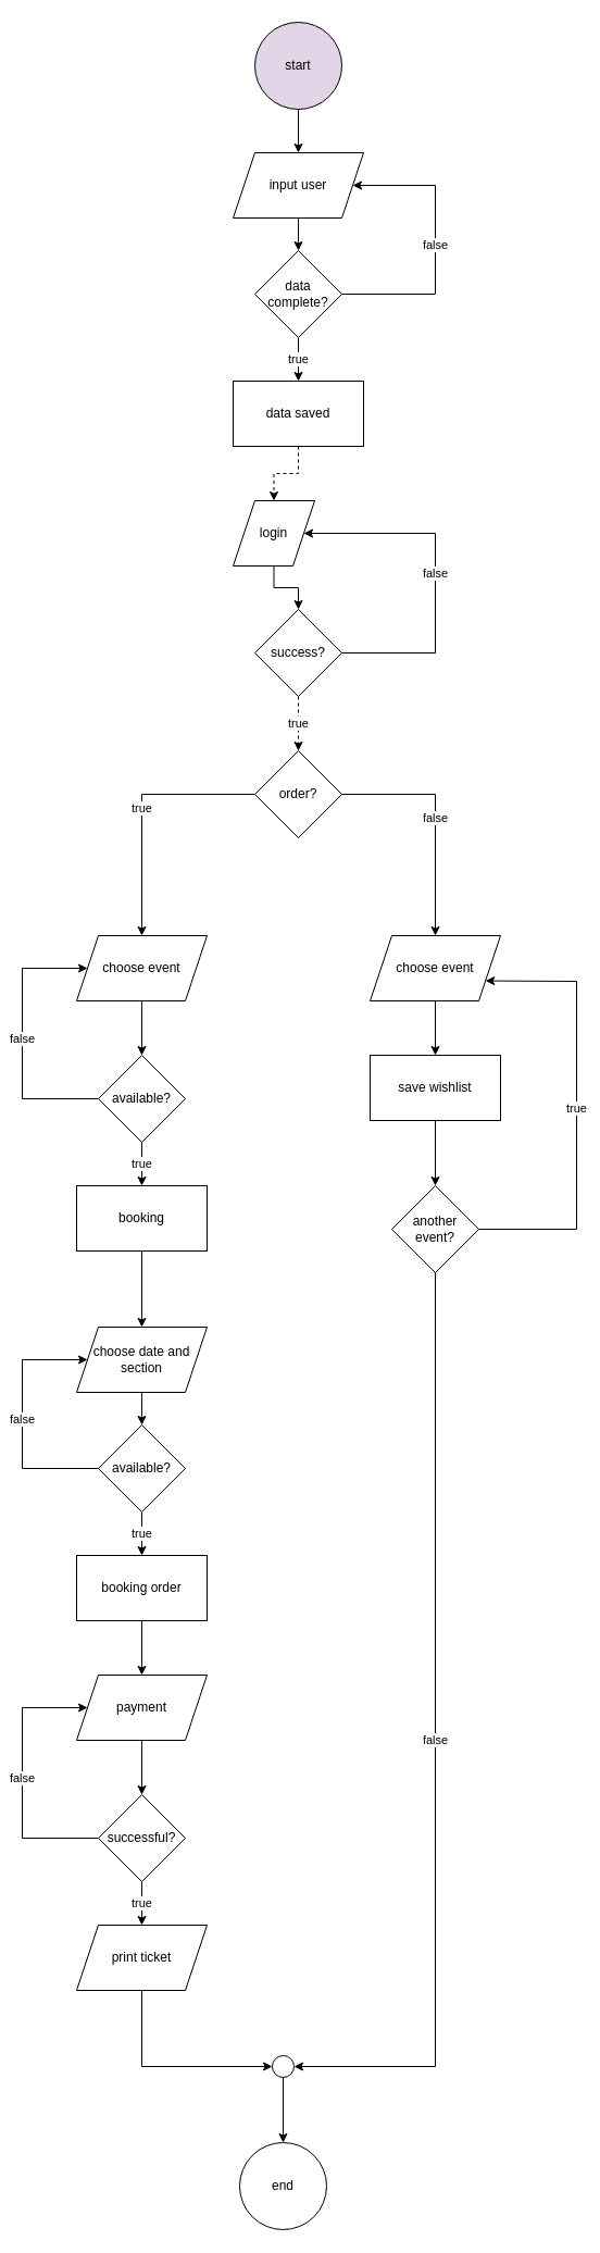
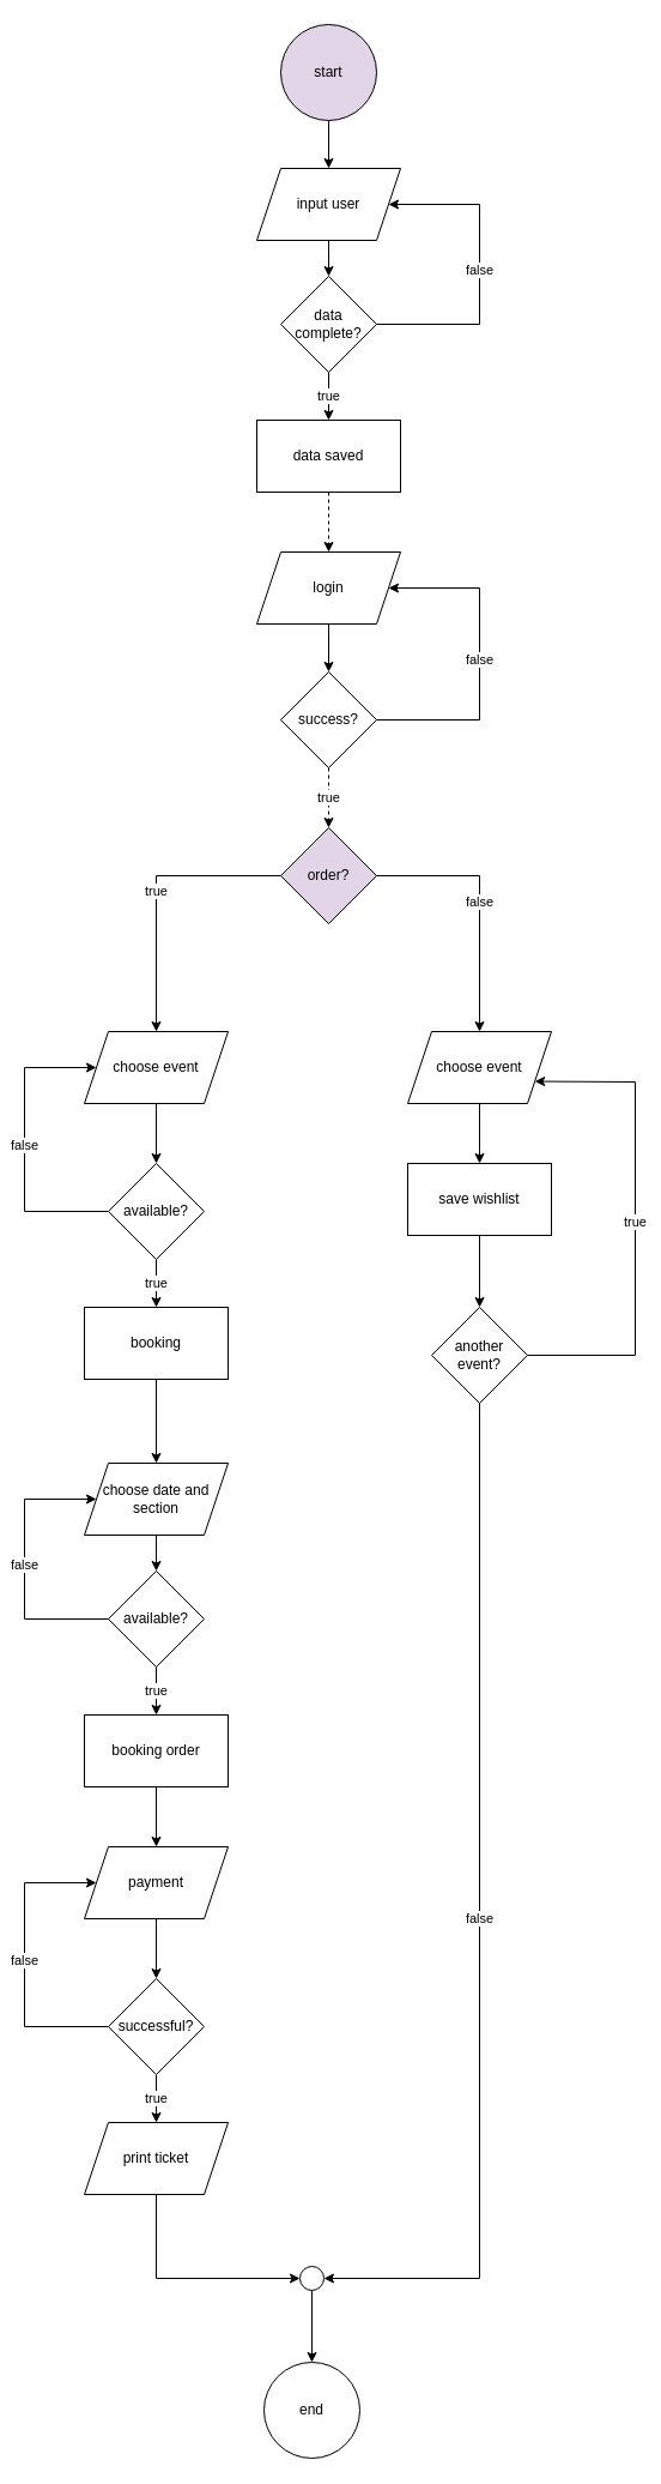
  <mxCell id="0" />
  <mxCell id="1" parent="0" />
  <mxCell id="2" value="" style="edgeStyle=orthogonalEdgeStyle;rounded=0;orthogonalLoop=1;jettySize=auto;html=1;" edge="1" parent="1" source="3" target="5"><mxGeometry relative="1" as="geometry" /></mxCell>
  <mxCell id="3" value="start" style="ellipse;whiteSpace=wrap;html=1;aspect=fixed;fillColor=#e1d5e7;" vertex="1" parent="1"><mxGeometry x="234" y="20" width="80" height="80" as="geometry" /></mxCell>
  <mxCell id="4" value="" style="edgeStyle=orthogonalEdgeStyle;rounded=0;orthogonalLoop=1;jettySize=auto;html=1;" edge="1" parent="1" source="5" target="9"><mxGeometry relative="1" as="geometry" /></mxCell>
  <mxCell id="5" value="input user" style="shape=parallelogram;perimeter=parallelogramPerimeter;whiteSpace=wrap;html=1;fixedSize=1;" vertex="1" parent="1"><mxGeometry x="214" y="140" width="120" height="60" as="geometry" /></mxCell>
  <mxCell id="6" value="" style="edgeStyle=orthogonalEdgeStyle;rounded=0;orthogonalLoop=1;jettySize=auto;html=1;dashed=1;" edge="1" parent="1" source="7" target="12"><mxGeometry relative="1" as="geometry" /></mxCell>
  <mxCell id="7" value="data saved" style="rounded=0;whiteSpace=wrap;html=1;" vertex="1" parent="1"><mxGeometry x="214" y="350" width="120" height="60" as="geometry" /></mxCell>
  <mxCell id="8" value="true" style="edgeStyle=orthogonalEdgeStyle;rounded=0;orthogonalLoop=1;jettySize=auto;html=1;" edge="1" parent="1" source="9" target="7"><mxGeometry relative="1" as="geometry" /></mxCell>
  <mxCell id="9" value="data complete?" style="rhombus;whiteSpace=wrap;html=1;" vertex="1" parent="1"><mxGeometry x="234" y="230" width="80" height="80" as="geometry" /></mxCell>
  <mxCell id="10" value="false" style="endArrow=classic;html=1;rounded=0;entryX=1;entryY=0.5;entryDx=0;entryDy=0;exitX=1;exitY=0.5;exitDx=0;exitDy=0;" edge="1" parent="1" source="9" target="5"><mxGeometry width="50" height="50" relative="1" as="geometry"><mxPoint x="490" y="240" as="sourcePoint" /><mxPoint x="300" y="540" as="targetPoint" /><Array as="points"><mxPoint x="400" y="270" /><mxPoint x="400" y="220" /><mxPoint x="400" y="170" /></Array></mxGeometry></mxCell>
  <mxCell id="11" value="" style="edgeStyle=orthogonalEdgeStyle;rounded=0;orthogonalLoop=1;jettySize=auto;html=1;" edge="1" parent="1" source="12" target="14"><mxGeometry relative="1" as="geometry" /></mxCell>
- <mxCell id="12" value="login" style="shape=parallelogram;perimeter=parallelogramPerimeter;whiteSpace=wrap;html=1;fixedSize=1;" vertex="1" parent="1"><mxGeometry x="214" y="460" width="75" height="60" as="geometry" /></mxCell>
+ <mxCell id="12" value="login" style="shape=parallelogram;perimeter=parallelogramPerimeter;whiteSpace=wrap;html=1;fixedSize=1;" vertex="1" parent="1"><mxGeometry x="214" y="460" width="120" height="60" as="geometry" /></mxCell>
  <mxCell id="13" value="true" style="edgeStyle=orthogonalEdgeStyle;rounded=0;orthogonalLoop=1;jettySize=auto;html=1;dashed=1;" edge="1" parent="1" source="14" target="36"><mxGeometry relative="1" as="geometry" /></mxCell>
  <mxCell id="14" value="success?" style="rhombus;whiteSpace=wrap;html=1;" vertex="1" parent="1"><mxGeometry x="234" y="560" width="80" height="80" as="geometry" /></mxCell>
  <mxCell id="15" value="false" style="endArrow=classic;html=1;rounded=0;exitX=1;exitY=0.5;exitDx=0;exitDy=0;entryX=1;entryY=0.5;entryDx=0;entryDy=0;" edge="1" parent="1" source="14" target="12"><mxGeometry width="50" height="50" relative="1" as="geometry"><mxPoint x="490" y="570" as="sourcePoint" /><mxPoint x="300" y="540" as="targetPoint" /><Array as="points"><mxPoint x="400" y="600" /><mxPoint x="400" y="490" /></Array></mxGeometry></mxCell>
  <mxCell id="16" value="" style="edgeStyle=orthogonalEdgeStyle;rounded=0;orthogonalLoop=1;jettySize=auto;html=1;" edge="1" parent="1" source="17" target="19"><mxGeometry relative="1" as="geometry" /></mxCell>
  <mxCell id="17" value="choose event" style="shape=parallelogram;perimeter=parallelogramPerimeter;whiteSpace=wrap;html=1;fixedSize=1;" vertex="1" parent="1"><mxGeometry x="70" y="860" width="120" height="60" as="geometry" /></mxCell>
  <mxCell id="18" value="true" style="edgeStyle=orthogonalEdgeStyle;rounded=0;orthogonalLoop=1;jettySize=auto;html=1;" edge="1" parent="1" source="19" target="22"><mxGeometry relative="1" as="geometry" /></mxCell>
  <mxCell id="19" value="available?" style="rhombus;whiteSpace=wrap;html=1;" vertex="1" parent="1"><mxGeometry x="90" y="970" width="80" height="80" as="geometry" /></mxCell>
  <mxCell id="20" value="false" style="endArrow=classic;html=1;rounded=0;exitX=0;exitY=0.5;exitDx=0;exitDy=0;entryX=0;entryY=0.5;entryDx=0;entryDy=0;" edge="1" parent="1" source="19" target="17"><mxGeometry width="50" height="50" relative="1" as="geometry"><mxPoint x="-50" y="980" as="sourcePoint" /><mxPoint x="420" y="710" as="targetPoint" /><Array as="points"><mxPoint x="20" y="1010" /><mxPoint x="20" y="950" /><mxPoint x="20" y="890" /></Array></mxGeometry></mxCell>
  <mxCell id="21" value="" style="edgeStyle=orthogonalEdgeStyle;rounded=0;orthogonalLoop=1;jettySize=auto;html=1;" edge="1" parent="1" source="22" target="24"><mxGeometry relative="1" as="geometry" /></mxCell>
  <mxCell id="22" value="booking" style="rounded=0;whiteSpace=wrap;html=1;" vertex="1" parent="1"><mxGeometry x="70" y="1090" width="120" height="60" as="geometry" /></mxCell>
  <mxCell id="23" value="" style="edgeStyle=orthogonalEdgeStyle;rounded=0;orthogonalLoop=1;jettySize=auto;html=1;" edge="1" parent="1" source="24" target="26"><mxGeometry relative="1" as="geometry" /></mxCell>
  <mxCell id="24" value="choose date and section" style="shape=parallelogram;perimeter=parallelogramPerimeter;whiteSpace=wrap;html=1;fixedSize=1;" vertex="1" parent="1"><mxGeometry x="70" y="1220" width="120" height="60" as="geometry" /></mxCell>
  <mxCell id="25" value="true" style="edgeStyle=orthogonalEdgeStyle;rounded=0;orthogonalLoop=1;jettySize=auto;html=1;" edge="1" parent="1" source="26" target="29"><mxGeometry relative="1" as="geometry" /></mxCell>
  <mxCell id="26" value="available?" style="rhombus;whiteSpace=wrap;html=1;" vertex="1" parent="1"><mxGeometry x="90" y="1310" width="80" height="80" as="geometry" /></mxCell>
  <mxCell id="27" value="false" style="endArrow=classic;html=1;rounded=0;exitX=0;exitY=0.5;exitDx=0;exitDy=0;entryX=0;entryY=0.5;entryDx=0;entryDy=0;" edge="1" parent="1" source="26" target="24"><mxGeometry width="50" height="50" relative="1" as="geometry"><mxPoint x="370" y="1270" as="sourcePoint" /><mxPoint x="420" y="1220" as="targetPoint" /><Array as="points"><mxPoint x="20" y="1350" /><mxPoint x="20" y="1250" /></Array></mxGeometry></mxCell>
  <mxCell id="28" value="" style="edgeStyle=orthogonalEdgeStyle;rounded=0;orthogonalLoop=1;jettySize=auto;html=1;" edge="1" parent="1" source="29" target="31"><mxGeometry relative="1" as="geometry" /></mxCell>
  <mxCell id="29" value="booking order" style="rounded=0;whiteSpace=wrap;html=1;" vertex="1" parent="1"><mxGeometry x="70" y="1430" width="120" height="60" as="geometry" /></mxCell>
  <mxCell id="30" value="" style="edgeStyle=orthogonalEdgeStyle;rounded=0;orthogonalLoop=1;jettySize=auto;html=1;" edge="1" parent="1" source="31" target="33"><mxGeometry relative="1" as="geometry" /></mxCell>
  <mxCell id="31" value="payment" style="shape=parallelogram;perimeter=parallelogramPerimeter;whiteSpace=wrap;html=1;fixedSize=1;" vertex="1" parent="1"><mxGeometry x="70" y="1540" width="120" height="60" as="geometry" /></mxCell>
  <mxCell id="32" value="true" style="edgeStyle=orthogonalEdgeStyle;rounded=0;orthogonalLoop=1;jettySize=auto;html=1;" edge="1" parent="1" source="33" target="35"><mxGeometry relative="1" as="geometry" /></mxCell>
  <mxCell id="33" value="successful?" style="rhombus;whiteSpace=wrap;html=1;" vertex="1" parent="1"><mxGeometry x="90" y="1650" width="80" height="80" as="geometry" /></mxCell>
  <mxCell id="34" value="false" style="endArrow=classic;html=1;rounded=0;exitX=0;exitY=0.5;exitDx=0;exitDy=0;entryX=0;entryY=0.5;entryDx=0;entryDy=0;" edge="1" parent="1" source="33" target="31"><mxGeometry width="50" height="50" relative="1" as="geometry"><mxPoint x="370" y="1440" as="sourcePoint" /><mxPoint x="420" y="1390" as="targetPoint" /><Array as="points"><mxPoint x="20" y="1690" /><mxPoint x="20" y="1570" /></Array></mxGeometry></mxCell>
  <mxCell id="35" value="print ticket" style="shape=parallelogram;perimeter=parallelogramPerimeter;whiteSpace=wrap;html=1;fixedSize=1;" vertex="1" parent="1"><mxGeometry x="70" y="1770" width="120" height="60" as="geometry" /></mxCell>
- <mxCell id="36" value="order?" style="rhombus;whiteSpace=wrap;html=1;" vertex="1" parent="1"><mxGeometry x="234" y="690" width="80" height="80" as="geometry" /></mxCell>
+ <mxCell id="36" value="order?" style="rhombus;whiteSpace=wrap;html=1;fillColor=#e1d5e7;" vertex="1" parent="1"><mxGeometry x="234" y="690" width="80" height="80" as="geometry" /></mxCell>
  <mxCell id="37" value="true" style="endArrow=classic;html=1;rounded=0;exitX=0;exitY=0.5;exitDx=0;exitDy=0;entryX=0.5;entryY=0;entryDx=0;entryDy=0;" edge="1" parent="1" source="36" target="17"><mxGeometry width="50" height="50" relative="1" as="geometry"><mxPoint x="250" y="790" as="sourcePoint" /><mxPoint x="300" y="740" as="targetPoint" /><Array as="points"><mxPoint x="130" y="730" /></Array></mxGeometry></mxCell>
  <mxCell id="38" value="" style="edgeStyle=orthogonalEdgeStyle;rounded=0;orthogonalLoop=1;jettySize=auto;html=1;" edge="1" parent="1" source="39" target="41"><mxGeometry relative="1" as="geometry" /></mxCell>
  <mxCell id="39" value="choose event" style="shape=parallelogram;perimeter=parallelogramPerimeter;whiteSpace=wrap;html=1;fixedSize=1;" vertex="1" parent="1"><mxGeometry x="340" y="860" width="120" height="60" as="geometry" /></mxCell>
  <mxCell id="40" value="" style="edgeStyle=orthogonalEdgeStyle;rounded=0;orthogonalLoop=1;jettySize=auto;html=1;" edge="1" parent="1" source="41" target="42"><mxGeometry relative="1" as="geometry" /></mxCell>
  <mxCell id="41" value="save wishlist" style="rounded=0;whiteSpace=wrap;html=1;" vertex="1" parent="1"><mxGeometry x="340" y="970" width="120" height="60" as="geometry" /></mxCell>
  <mxCell id="42" value="another event?" style="rhombus;whiteSpace=wrap;html=1;" vertex="1" parent="1"><mxGeometry x="360" y="1090" width="80" height="80" as="geometry" /></mxCell>
  <mxCell id="43" value="true" style="endArrow=classic;html=1;rounded=0;exitX=1;exitY=0.5;exitDx=0;exitDy=0;entryX=1;entryY=0.75;entryDx=0;entryDy=0;" edge="1" parent="1" source="42" target="39"><mxGeometry width="50" height="50" relative="1" as="geometry"><mxPoint x="160" y="1290" as="sourcePoint" /><mxPoint x="210" y="1240" as="targetPoint" /><Array as="points"><mxPoint x="530" y="1130" /><mxPoint x="530" y="902" /></Array></mxGeometry></mxCell>
  <mxCell id="44" value="false" style="endArrow=classic;html=1;rounded=0;exitX=1;exitY=0.5;exitDx=0;exitDy=0;entryX=0.5;entryY=0;entryDx=0;entryDy=0;" edge="1" parent="1" source="36" target="39"><mxGeometry width="50" height="50" relative="1" as="geometry"><mxPoint x="250" y="1120" as="sourcePoint" /><mxPoint x="300" y="1070" as="targetPoint" /><Array as="points"><mxPoint x="400" y="730" /></Array></mxGeometry></mxCell>
  <mxCell id="45" value="" style="edgeStyle=orthogonalEdgeStyle;rounded=0;orthogonalLoop=1;jettySize=auto;html=1;" edge="1" parent="1" source="46" target="49"><mxGeometry relative="1" as="geometry" /></mxCell>
  <mxCell id="46" value="" style="ellipse;whiteSpace=wrap;html=1;aspect=fixed;" vertex="1" parent="1"><mxGeometry x="250" y="1890" width="20" height="20" as="geometry" /></mxCell>
  <mxCell id="47" value="" style="endArrow=classic;html=1;rounded=0;exitX=0.5;exitY=1;exitDx=0;exitDy=0;entryX=0;entryY=0.5;entryDx=0;entryDy=0;" edge="1" parent="1" source="35" target="46"><mxGeometry width="50" height="50" relative="1" as="geometry"><mxPoint x="250" y="1650" as="sourcePoint" /><mxPoint x="300" y="1600" as="targetPoint" /><Array as="points"><mxPoint x="130" y="1900" /></Array></mxGeometry></mxCell>
  <mxCell id="48" value="false" style="endArrow=classic;html=1;rounded=0;exitX=0.5;exitY=1;exitDx=0;exitDy=0;entryX=1;entryY=0.5;entryDx=0;entryDy=0;" edge="1" parent="1" source="42" target="46"><mxGeometry width="50" height="50" relative="1" as="geometry"><mxPoint x="250" y="1650" as="sourcePoint" /><mxPoint x="300" y="1600" as="targetPoint" /><Array as="points"><mxPoint x="400" y="1900" /></Array></mxGeometry></mxCell>
  <mxCell id="49" value="end" style="ellipse;whiteSpace=wrap;html=1;aspect=fixed;" vertex="1" parent="1"><mxGeometry x="220" y="1970" width="80" height="80" as="geometry" /></mxCell>
